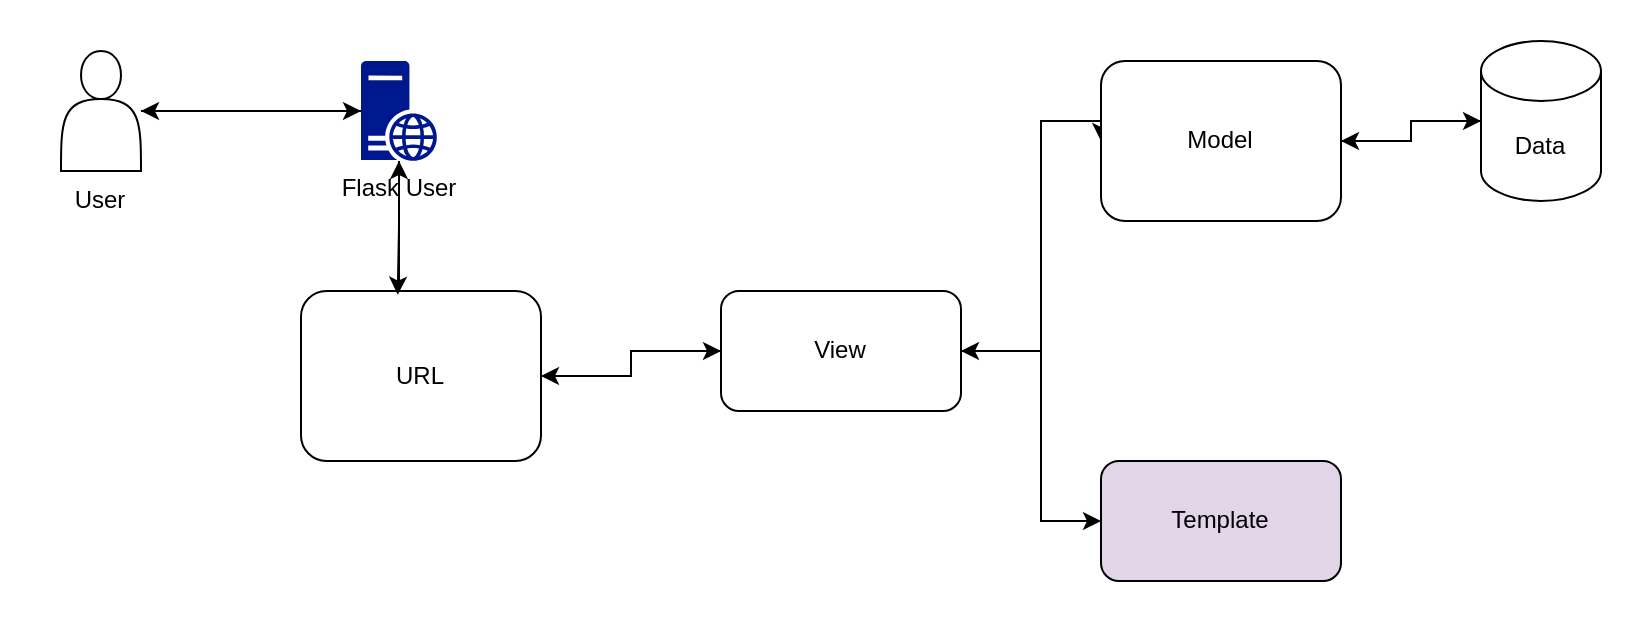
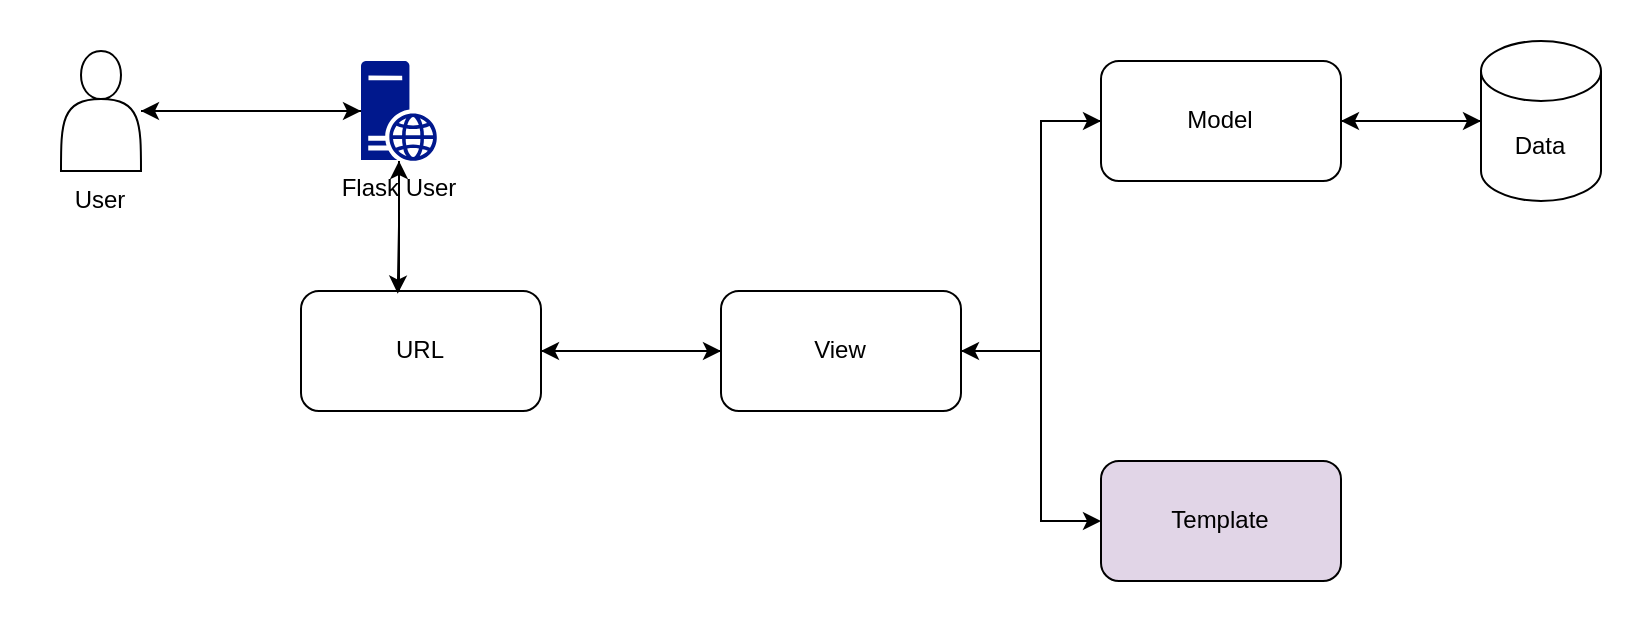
  <mxCell id="0" />
  <mxCell id="1" parent="0" />
  <mxCell id="2" value="" style="shape=actor;whiteSpace=wrap;html=1;" vertex="1" parent="1"><mxGeometry x="30" y="25" width="40" height="60" as="geometry" /></mxCell>
  <mxCell id="3" style="edgeStyle=orthogonalEdgeStyle;rounded=0;orthogonalLoop=1;jettySize=auto;html=1;" edge="1" parent="1" source="4"><mxGeometry relative="1" as="geometry"><mxPoint x="70" y="55" as="targetPoint" /></mxGeometry></mxCell>
  <mxCell id="4" value="Flask User" style="sketch=0;aspect=fixed;pointerEvents=1;shadow=0;dashed=0;html=1;strokeColor=none;labelPosition=center;verticalLabelPosition=bottom;verticalAlign=top;align=center;fillColor=#00188D;shape=mxgraph.mscae.enterprise.web_server" vertex="1" parent="1"><mxGeometry x="180" y="30" width="38" height="50" as="geometry" /></mxCell>
  <mxCell id="5" style="edgeStyle=orthogonalEdgeStyle;rounded=0;orthogonalLoop=1;jettySize=auto;html=1;entryX=0;entryY=0.5;entryDx=0;entryDy=0;" edge="1" parent="1" source="6" target="10"><mxGeometry relative="1" as="geometry" /></mxCell>
- <mxCell id="6" value="URL" style="rounded=1;whiteSpace=wrap;html=1;" vertex="1" parent="1"><mxGeometry x="150" y="145" width="120" height="85" as="geometry" /></mxCell>
+ <mxCell id="6" value="URL" style="rounded=1;whiteSpace=wrap;html=1;" vertex="1" parent="1"><mxGeometry x="150" y="145" width="120" height="60" as="geometry" /></mxCell>
  <mxCell id="7" style="edgeStyle=orthogonalEdgeStyle;rounded=0;orthogonalLoop=1;jettySize=auto;html=1;entryX=1;entryY=0.5;entryDx=0;entryDy=0;" edge="1" parent="1" source="10" target="6"><mxGeometry relative="1" as="geometry" /></mxCell>
  <mxCell id="8" style="edgeStyle=orthogonalEdgeStyle;rounded=0;orthogonalLoop=1;jettySize=auto;html=1;entryX=0;entryY=0.5;entryDx=0;entryDy=0;" edge="1" parent="1" source="10" target="13"><mxGeometry relative="1" as="geometry"><Array as="points"><mxPoint x="520" y="175" /><mxPoint x="520" y="60" /></Array></mxGeometry></mxCell>
  <mxCell id="9" style="edgeStyle=orthogonalEdgeStyle;rounded=0;orthogonalLoop=1;jettySize=auto;html=1;entryX=0;entryY=0.5;entryDx=0;entryDy=0;" edge="1" parent="1" source="10" target="14"><mxGeometry relative="1" as="geometry"><Array as="points"><mxPoint x="520" y="175" /><mxPoint x="520" y="260" /></Array></mxGeometry></mxCell>
  <mxCell id="10" value="View" style="rounded=1;whiteSpace=wrap;html=1;" vertex="1" parent="1"><mxGeometry x="360" y="145" width="120" height="60" as="geometry" /></mxCell>
  <mxCell id="11" style="edgeStyle=orthogonalEdgeStyle;rounded=0;orthogonalLoop=1;jettySize=auto;html=1;" edge="1" parent="1" source="13"><mxGeometry relative="1" as="geometry"><mxPoint x="480" y="175" as="targetPoint" /><Array as="points"><mxPoint x="520" y="60" /><mxPoint x="520" y="175" /></Array></mxGeometry></mxCell>
  <mxCell id="12" style="edgeStyle=orthogonalEdgeStyle;rounded=0;orthogonalLoop=1;jettySize=auto;html=1;" edge="1" parent="1" source="13" target="17"><mxGeometry relative="1" as="geometry" /></mxCell>
- <mxCell id="13" value="Model" style="rounded=1;whiteSpace=wrap;html=1;" vertex="1" parent="1"><mxGeometry x="550" y="30" width="120" height="80" as="geometry" /></mxCell>
+ <mxCell id="13" value="Model" style="rounded=1;whiteSpace=wrap;html=1;" vertex="1" parent="1"><mxGeometry x="550" y="30" width="120" height="60" as="geometry" /></mxCell>
  <mxCell id="14" value="Template" style="rounded=1;whiteSpace=wrap;html=1;fillColor=#e1d5e7;" vertex="1" parent="1"><mxGeometry x="550" y="230" width="120" height="60" as="geometry" /></mxCell>
  <mxCell id="15" value="User" style="text;html=1;align=center;verticalAlign=middle;whiteSpace=wrap;rounded=0;" vertex="1" parent="1"><mxGeometry x="20" y="85" width="60" height="30" as="geometry" /></mxCell>
  <mxCell id="16" style="edgeStyle=orthogonalEdgeStyle;rounded=0;orthogonalLoop=1;jettySize=auto;html=1;entryX=1;entryY=0.5;entryDx=0;entryDy=0;" edge="1" parent="1" source="17" target="13"><mxGeometry relative="1" as="geometry" /></mxCell>
  <mxCell id="17" value="Data" style="shape=cylinder3;whiteSpace=wrap;html=1;boundedLbl=1;backgroundOutline=1;size=15;" vertex="1" parent="1"><mxGeometry x="740" y="20" width="60" height="80" as="geometry" /></mxCell>
  <mxCell id="18" style="edgeStyle=orthogonalEdgeStyle;rounded=0;orthogonalLoop=1;jettySize=auto;html=1;entryX=0;entryY=0.5;entryDx=0;entryDy=0;entryPerimeter=0;" edge="1" parent="1" source="2" target="4"><mxGeometry relative="1" as="geometry" /></mxCell>
  <mxCell id="19" style="edgeStyle=orthogonalEdgeStyle;rounded=0;orthogonalLoop=1;jettySize=auto;html=1;entryX=0.403;entryY=0.022;entryDx=0;entryDy=0;entryPerimeter=0;" edge="1" parent="1" source="4" target="6"><mxGeometry relative="1" as="geometry" /></mxCell>
  <mxCell id="20" style="edgeStyle=orthogonalEdgeStyle;rounded=0;orthogonalLoop=1;jettySize=auto;html=1;entryX=0.5;entryY=1;entryDx=0;entryDy=0;entryPerimeter=0;" edge="1" parent="1" source="6" target="4"><mxGeometry relative="1" as="geometry"><Array as="points"><mxPoint x="199" y="125" /><mxPoint x="199" y="125" /></Array></mxGeometry></mxCell>
